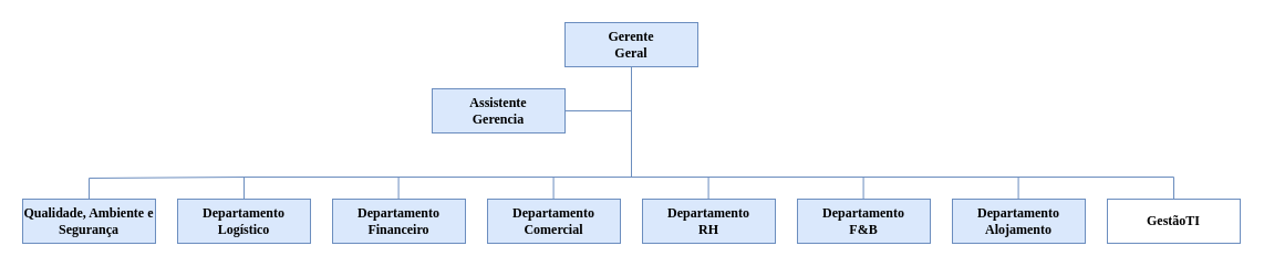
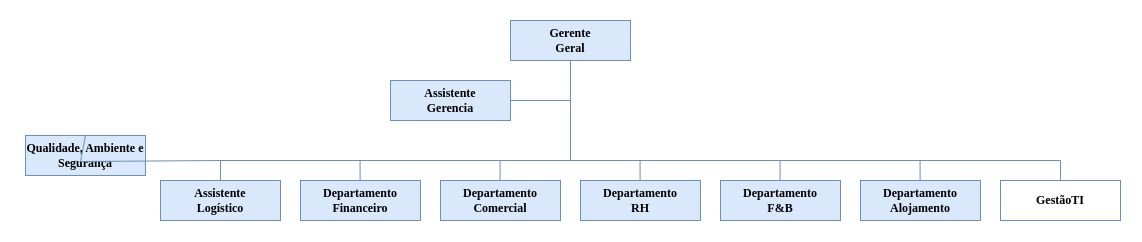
  <mxCell id="0" />
  <mxCell id="1" parent="0" />
  <mxCell id="2" value="" style="endArrow=none;html=1;rounded=0;entryX=0.5;entryY=1;entryDx=0;entryDy=0;exitX=0.5;exitY=0;exitDx=0;exitDy=0;fillColor=#dae8fc;strokeColor=#6c8ebf;" parent="1" edge="1"><mxGeometry width="50" height="50" relative="1" as="geometry"><mxPoint x="570" y="160" as="sourcePoint" /><mxPoint x="570" y="60" as="targetPoint" /></mxGeometry></mxCell>
  <mxCell id="3" value="Gerente&lt;div&gt;Geral&lt;/div&gt;" style="rounded=0;whiteSpace=wrap;html=1;fillColor=#dae8fc;strokeColor=#6c8ebf;fontStyle=1;fontSize=12;fontFamily=Verdana;" parent="1" vertex="1"><mxGeometry x="510" y="20" width="120" height="40" as="geometry" /></mxCell>
  <mxCell id="4" value="" style="endArrow=none;html=1;rounded=0;exitX=1;exitY=0.5;exitDx=0;exitDy=0;fillColor=#dae8fc;strokeColor=#6c8ebf;" parent="1" edge="1"><mxGeometry width="50" height="50" relative="1" as="geometry"><mxPoint x="510" y="100" as="sourcePoint" /><mxPoint x="570" y="100" as="targetPoint" /></mxGeometry></mxCell>
  <mxCell id="5" value="Assistente&lt;div&gt;Gerencia&lt;/div&gt;" style="rounded=0;whiteSpace=wrap;html=1;fillColor=#dae8fc;strokeColor=#6c8ebf;fontStyle=1;fontSize=12;fontFamily=Verdana;" parent="1" vertex="1"><mxGeometry x="390" y="80" width="120" height="40" as="geometry" /></mxCell>
  <mxCell id="6" value="Departamento&lt;div&gt;Financeiro&lt;/div&gt;" style="rounded=0;whiteSpace=wrap;html=1;fillColor=#dae8fc;strokeColor=#6c8ebf;fontStyle=1;fontSize=12;fontFamily=Verdana;" parent="1" vertex="1"><mxGeometry x="300" y="180" width="120" height="40" as="geometry" /></mxCell>
- <mxCell id="7" value="Departamento&lt;br&gt;&lt;div&gt;Logístico&lt;/div&gt;" style="rounded=0;whiteSpace=wrap;html=1;fillColor=#dae8fc;strokeColor=#6c8ebf;fontStyle=1;fontSize=12;fontFamily=Verdana;" parent="1" vertex="1"><mxGeometry x="160" y="180" width="120" height="40" as="geometry" /></mxCell>
+ <mxCell id="7" value="Assistente&lt;br&gt;&lt;div&gt;Logístico&lt;/div&gt;" style="rounded=0;whiteSpace=wrap;html=1;fillColor=#dae8fc;strokeColor=#6c8ebf;fontStyle=1;fontSize=12;fontFamily=Verdana;" parent="1" vertex="1"><mxGeometry x="160" y="180" width="120" height="40" as="geometry" /></mxCell>
  <mxCell id="8" value="Departamento&lt;br&gt;RH" style="rounded=0;whiteSpace=wrap;html=1;fillColor=#dae8fc;strokeColor=#6c8ebf;fontStyle=1;fontSize=12;fontFamily=Verdana;" parent="1" vertex="1"><mxGeometry x="580" y="180" width="120" height="40" as="geometry" /></mxCell>
  <mxCell id="9" value="Departamento&lt;div&gt;Alojamento&lt;/div&gt;" style="rounded=0;whiteSpace=wrap;html=1;fillColor=#dae8fc;strokeColor=#6c8ebf;fontStyle=1;fontSize=12;fontFamily=Verdana;" parent="1" vertex="1"><mxGeometry x="860" y="180" width="120" height="40" as="geometry" /></mxCell>
  <mxCell id="10" value="Departamento&lt;div&gt;F&amp;amp;B&lt;/div&gt;" style="rounded=0;whiteSpace=wrap;html=1;fillColor=#dae8fc;strokeColor=#6c8ebf;fontStyle=1;fontSize=12;fontFamily=Verdana;" parent="1" vertex="1"><mxGeometry x="720" y="180" width="120" height="40" as="geometry" /></mxCell>
  <mxCell id="11" value="Departamento&lt;div&gt;Comercial&lt;/div&gt;" style="rounded=0;whiteSpace=wrap;html=1;fillColor=#dae8fc;strokeColor=#6c8ebf;fontStyle=1;fontSize=12;fontFamily=Verdana;" parent="1" vertex="1"><mxGeometry x="440" y="180" width="120" height="40" as="geometry" /></mxCell>
  <mxCell id="12" value="" style="endArrow=none;html=1;rounded=0;exitX=0.5;exitY=0;exitDx=0;exitDy=0;fillColor=#dae8fc;strokeColor=#6c8ebf;" parent="1" source="7" edge="1"><mxGeometry width="50" height="50" relative="1" as="geometry"><mxPoint x="560" y="240" as="sourcePoint" /><mxPoint x="220" y="160" as="targetPoint" /></mxGeometry></mxCell>
  <mxCell id="13" value="" style="endArrow=none;html=1;rounded=0;exitX=0.5;exitY=0;exitDx=0;exitDy=0;fillColor=#dae8fc;strokeColor=#6c8ebf;" parent="1" edge="1"><mxGeometry width="50" height="50" relative="1" as="geometry"><mxPoint x="359.58" y="180" as="sourcePoint" /><mxPoint x="359.58" y="160" as="targetPoint" /></mxGeometry></mxCell>
  <mxCell id="14" value="" style="endArrow=none;html=1;rounded=0;exitX=0.5;exitY=0;exitDx=0;exitDy=0;fillColor=#dae8fc;strokeColor=#6c8ebf;" parent="1" edge="1"><mxGeometry width="50" height="50" relative="1" as="geometry"><mxPoint x="499.58" y="180" as="sourcePoint" /><mxPoint x="499.58" y="160" as="targetPoint" /></mxGeometry></mxCell>
  <mxCell id="15" value="" style="endArrow=none;html=1;rounded=0;exitX=0.5;exitY=0;exitDx=0;exitDy=0;fillColor=#dae8fc;strokeColor=#6c8ebf;" parent="1" edge="1"><mxGeometry width="50" height="50" relative="1" as="geometry"><mxPoint x="639.58" y="180" as="sourcePoint" /><mxPoint x="639.58" y="160" as="targetPoint" /></mxGeometry></mxCell>
  <mxCell id="16" value="" style="endArrow=none;html=1;rounded=0;exitX=0.5;exitY=0;exitDx=0;exitDy=0;fillColor=#dae8fc;strokeColor=#6c8ebf;" parent="1" edge="1"><mxGeometry width="50" height="50" relative="1" as="geometry"><mxPoint x="779.58" y="180" as="sourcePoint" /><mxPoint x="779.58" y="160" as="targetPoint" /></mxGeometry></mxCell>
  <mxCell id="17" value="" style="endArrow=none;html=1;rounded=0;exitX=0.5;exitY=0;exitDx=0;exitDy=0;fillColor=#dae8fc;strokeColor=#6c8ebf;" parent="1" edge="1"><mxGeometry width="50" height="50" relative="1" as="geometry"><mxPoint x="919.58" y="180" as="sourcePoint" /><mxPoint x="919.58" y="160" as="targetPoint" /></mxGeometry></mxCell>
  <mxCell id="18" value="" style="endArrow=none;html=1;rounded=0;fillColor=#dae8fc;strokeColor=#6c8ebf;" parent="1" edge="1"><mxGeometry width="50" height="50" relative="1" as="geometry"><mxPoint x="220" y="160" as="sourcePoint" /><mxPoint x="920" y="160" as="targetPoint" /></mxGeometry></mxCell>
- <mxCell id="19" value="Qualidade, Ambiente e Segurança" style="rounded=0;whiteSpace=wrap;html=1;fillColor=#dae8fc;strokeColor=#6c8ebf;fontStyle=1;fontSize=12;fontFamily=Verdana;" vertex="1" parent="1"><mxGeometry x="20" y="180" width="120" height="40" as="geometry" /></mxCell>
+ <mxCell id="19" value="Qualidade, Ambiente e Segurança" style="rounded=0;whiteSpace=wrap;html=1;fillColor=#dae8fc;strokeColor=#6c8ebf;fontStyle=1;fontSize=12;fontFamily=Verdana;" vertex="1" parent="1"><mxGeometry x="25" y="135" width="120" height="40" as="geometry" /></mxCell>
  <mxCell id="20" value="GestãoTI" style="rounded=0;whiteSpace=wrap;html=1;fillColor=#ffffff;strokeColor=#6c8ebf;fontStyle=1;fontSize=12;fontFamily=Verdana;" vertex="1" parent="1"><mxGeometry x="1000" y="180" width="120" height="40" as="geometry" /></mxCell>
  <mxCell id="21" value="" style="endArrow=none;html=1;rounded=0;exitX=0.5;exitY=0;exitDx=0;exitDy=0;fillColor=#dae8fc;strokeColor=#6c8ebf;" edge="1" parent="1" source="19"><mxGeometry width="50" height="50" relative="1" as="geometry"><mxPoint x="159" y="165" as="sourcePoint" /><mxPoint x="221" y="160" as="targetPoint" /><Array as="points"><mxPoint x="80" y="161" /></Array></mxGeometry></mxCell>
  <mxCell id="22" value="" style="endArrow=none;html=1;rounded=0;entryX=0.5;entryY=0;entryDx=0;entryDy=0;fillColor=#dae8fc;strokeColor=#6c8ebf;" edge="1" parent="1" target="20"><mxGeometry width="50" height="50" relative="1" as="geometry"><mxPoint x="919" y="160" as="sourcePoint" /><mxPoint x="1111" y="196" as="targetPoint" /><Array as="points"><mxPoint x="1060" y="160" /></Array></mxGeometry></mxCell>
